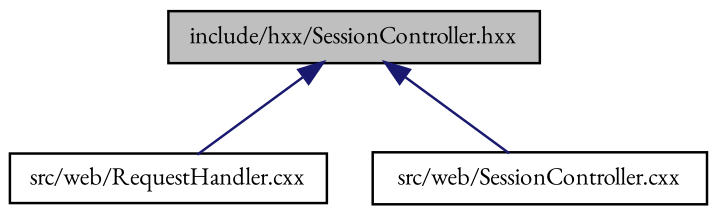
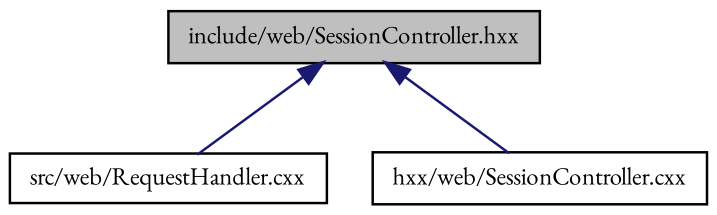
  digraph {
    fontname="EB Garamond"
    node [color=black fillcolor=white fontname="EB Garamond" fontsize=10 shape=record style=filled]
    edge [color=midnightblue dir=back fontname="EB Garamond" fontsize=10 labelfontname=Helvetica labelfontsize=10 style=solid]
-   n1 [fillcolor=grey75 fontcolor=black height=0.2 label="include/hxx/SessionController.hxx" width=0.4]
+   n1 [fillcolor=grey75 fontcolor=black height=0.2 label="include/web/SessionController.hxx" width=0.4]
    n2 [height=0.2 label="src/web/RequestHandler.cxx" width=0.4]
-   n3 [height=0.2 label="src/web/SessionController.cxx" width=0.4]
+   n3 [height=0.2 label="hxx/web/SessionController.cxx" width=0.4]
    n1 -> n2
    n1 -> n3
  }
